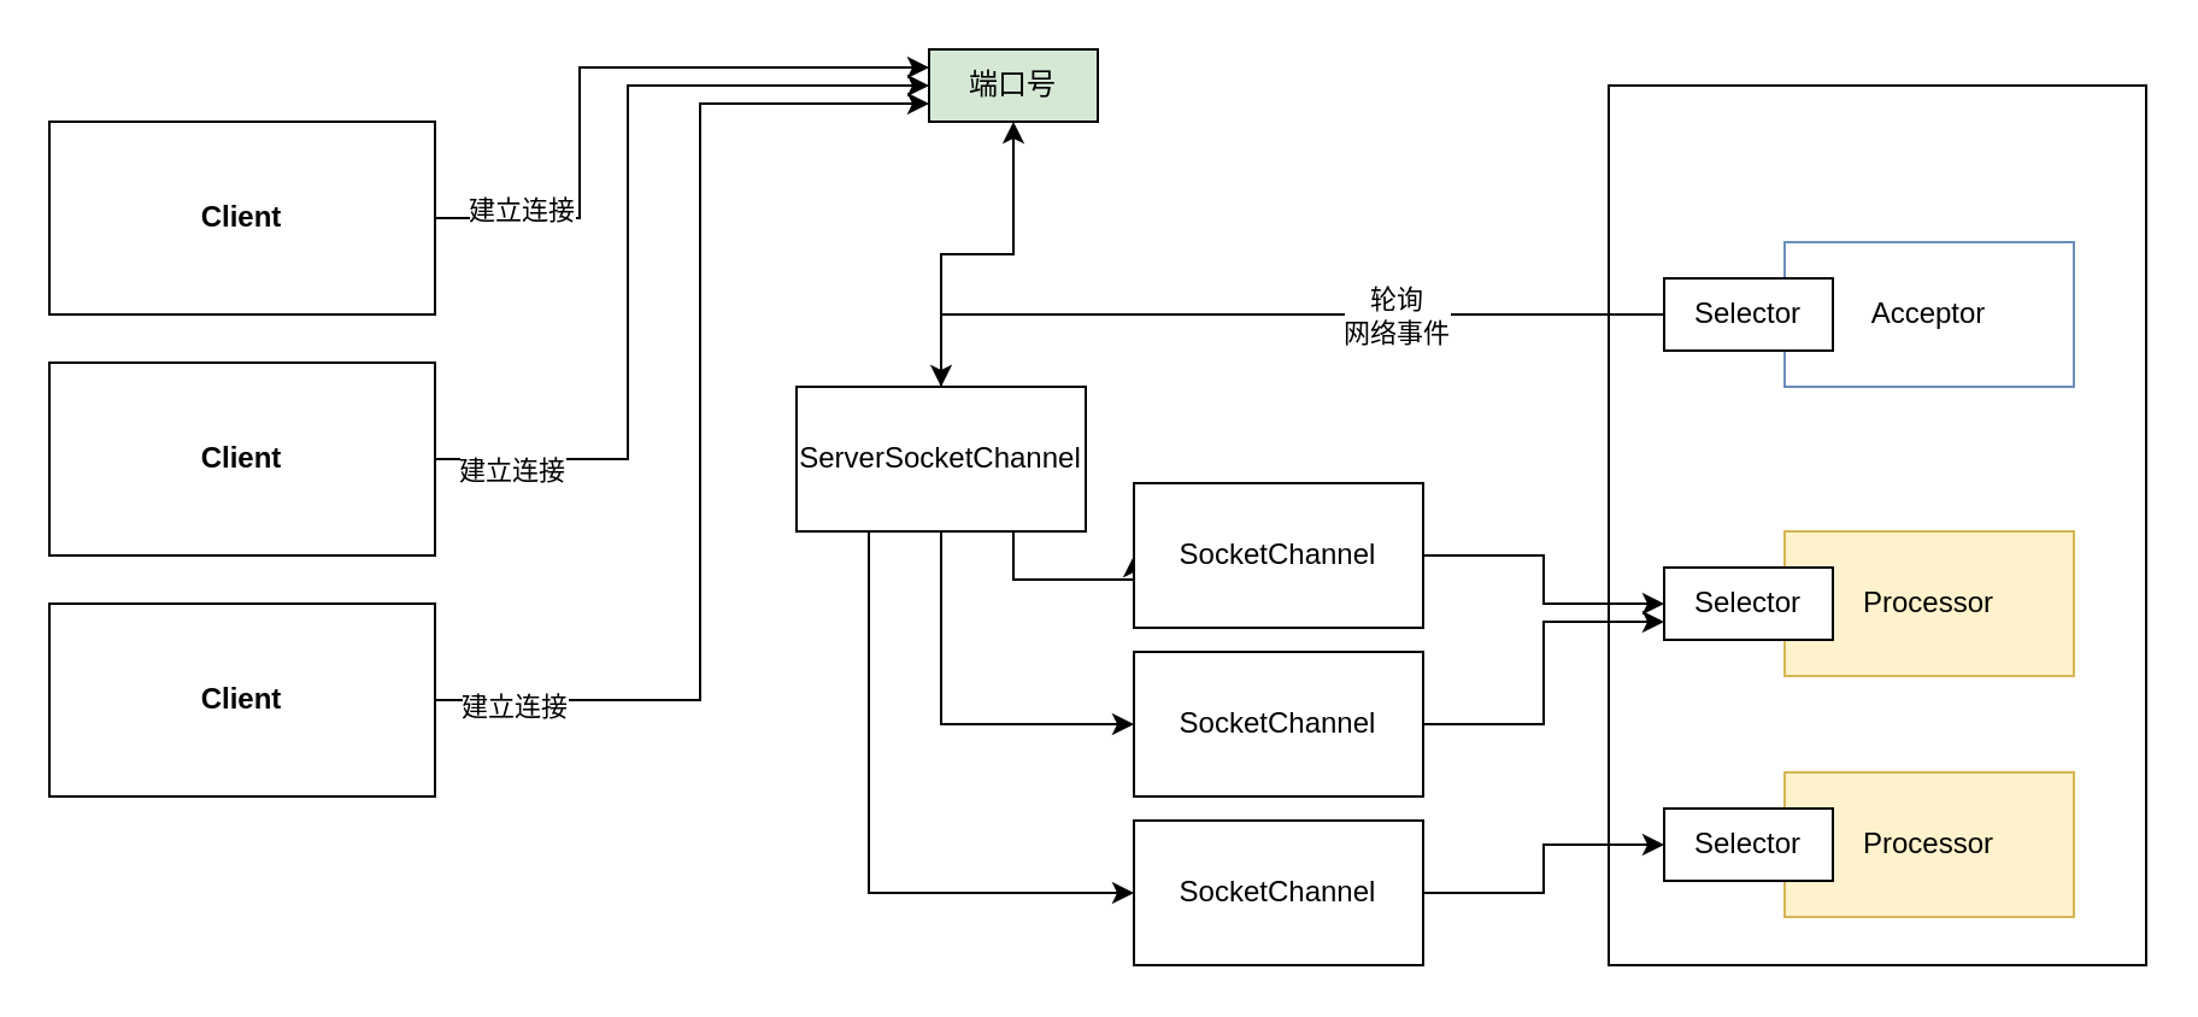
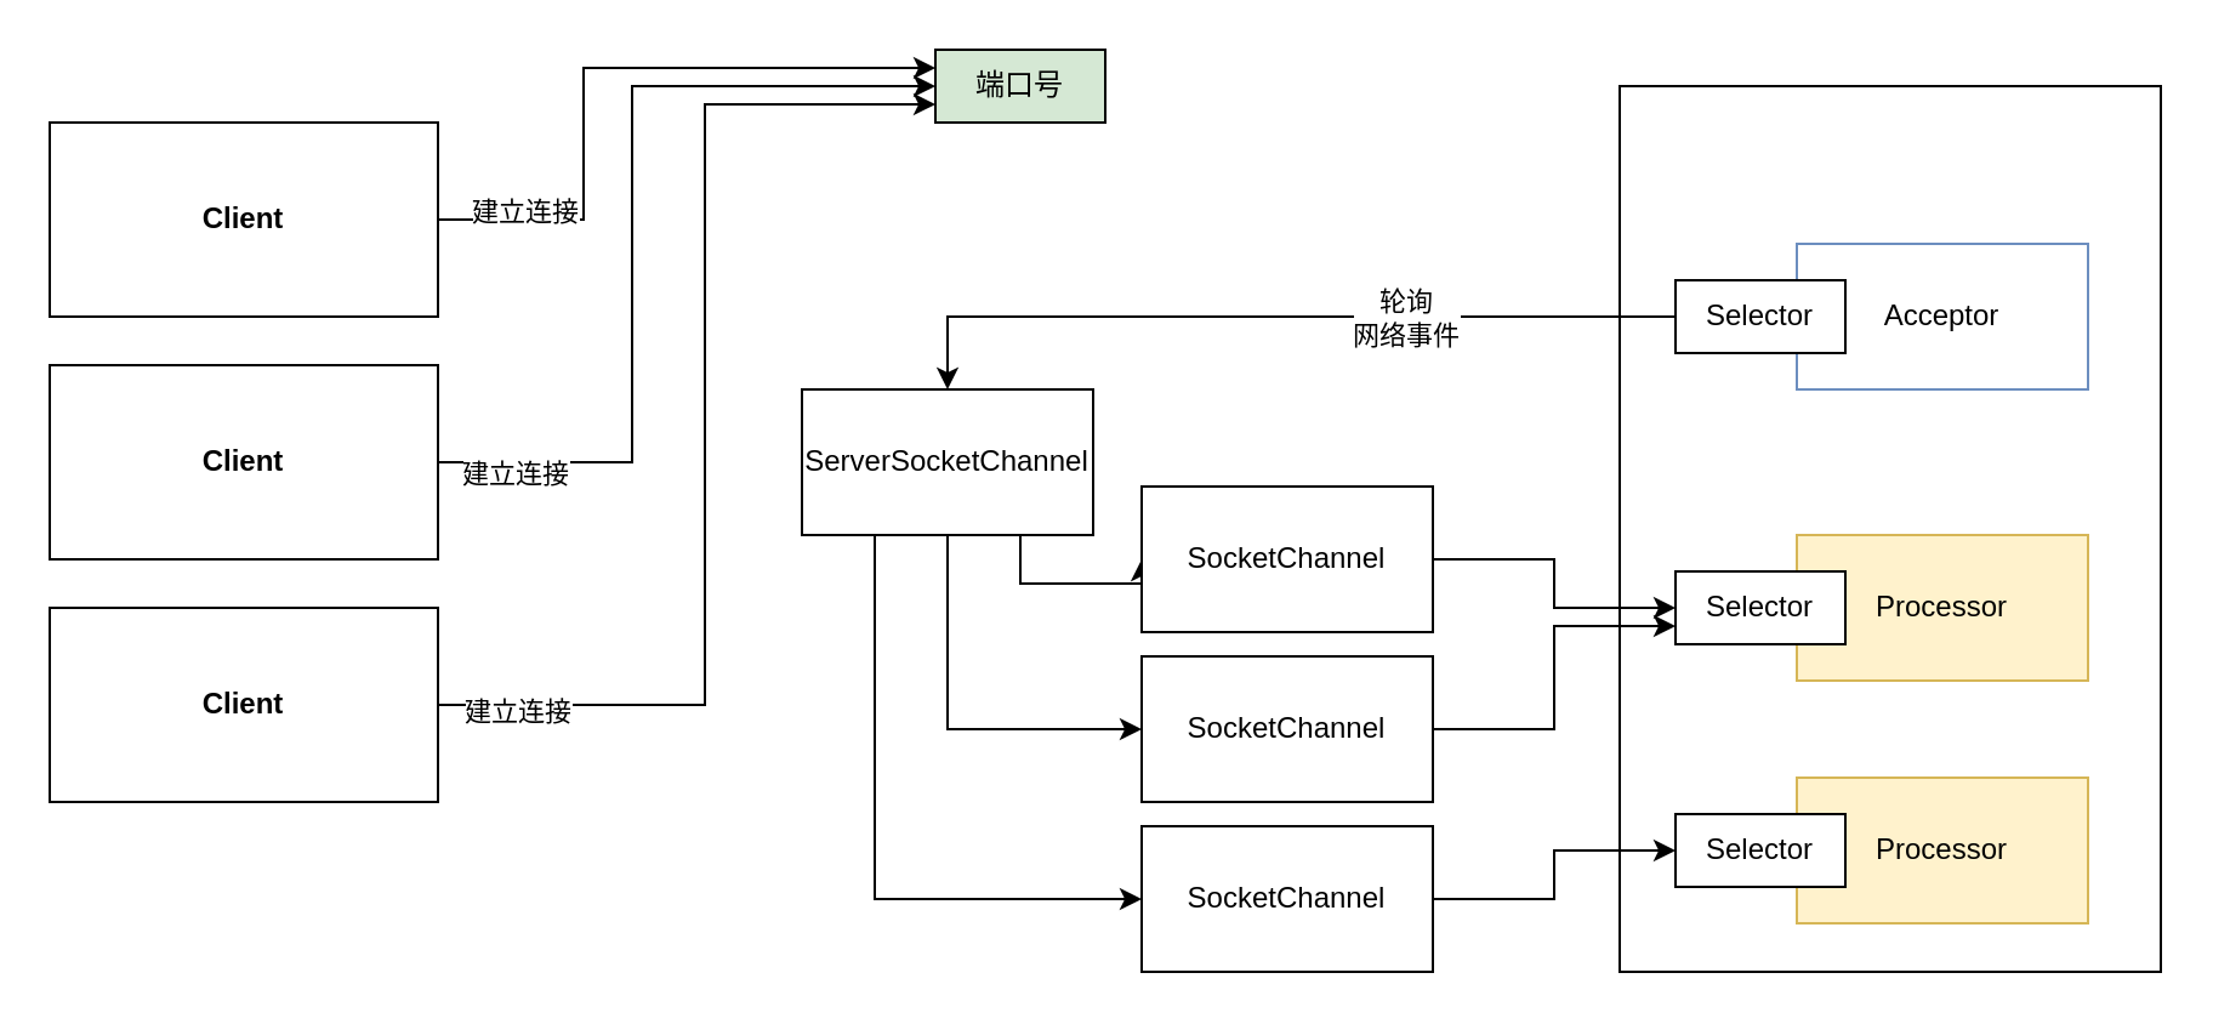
  <mxCell id="0" />
  <mxCell id="1" parent="0" />
  <mxCell id="2" value="" style="rounded=0;whiteSpace=wrap;html=1;" vertex="1" parent="1"><mxGeometry x="667" y="35" width="223" height="365" as="geometry" /></mxCell>
  <mxCell id="3" style="edgeStyle=orthogonalEdgeStyle;rounded=0;orthogonalLoop=1;jettySize=auto;html=1;exitX=1;exitY=0.5;exitDx=0;exitDy=0;entryX=0;entryY=0.25;entryDx=0;entryDy=0;" edge="1" parent="1" source="5" target="21"><mxGeometry relative="1" as="geometry"><Array as="points"><mxPoint x="240" y="90" /><mxPoint x="240" y="28" /></Array></mxGeometry></mxCell>
  <mxCell id="4" value="建立连接" style="edgeLabel;html=1;align=center;verticalAlign=middle;resizable=0;points=[];" vertex="1" connectable="0" parent="3"><mxGeometry x="-0.738" y="4" relative="1" as="geometry"><mxPoint as="offset" /></mxGeometry></mxCell>
  <mxCell id="5" value="Client" style="rounded=0;whiteSpace=wrap;html=1;fontStyle=1" vertex="1" parent="1"><mxGeometry x="20" y="50" width="160" height="80" as="geometry" /></mxCell>
  <mxCell id="6" style="edgeStyle=orthogonalEdgeStyle;rounded=0;orthogonalLoop=1;jettySize=auto;html=1;exitX=1;exitY=0.5;exitDx=0;exitDy=0;entryX=0;entryY=0.5;entryDx=0;entryDy=0;" edge="1" parent="1" source="8" target="21"><mxGeometry relative="1" as="geometry"><Array as="points"><mxPoint x="260" y="190" /><mxPoint x="260" y="35" /></Array></mxGeometry></mxCell>
  <mxCell id="7" value="建立连接" style="edgeLabel;html=1;align=center;verticalAlign=middle;resizable=0;points=[];" vertex="1" connectable="0" parent="6"><mxGeometry x="-0.828" y="-4" relative="1" as="geometry"><mxPoint as="offset" /></mxGeometry></mxCell>
  <mxCell id="8" value="Client" style="rounded=0;whiteSpace=wrap;html=1;fontStyle=1" vertex="1" parent="1"><mxGeometry x="20" y="150" width="160" height="80" as="geometry" /></mxCell>
  <mxCell id="9" style="edgeStyle=orthogonalEdgeStyle;rounded=0;orthogonalLoop=1;jettySize=auto;html=1;exitX=1;exitY=0.5;exitDx=0;exitDy=0;entryX=0;entryY=0.75;entryDx=0;entryDy=0;" edge="1" parent="1" source="11" target="21"><mxGeometry relative="1" as="geometry"><Array as="points"><mxPoint x="290" y="290" /><mxPoint x="290" y="43" /></Array></mxGeometry></mxCell>
  <mxCell id="10" value="建立连接" style="edgeLabel;html=1;align=center;verticalAlign=middle;resizable=0;points=[];" vertex="1" connectable="0" parent="9"><mxGeometry x="-0.859" y="-2" relative="1" as="geometry"><mxPoint as="offset" /></mxGeometry></mxCell>
  <mxCell id="11" value="Client" style="rounded=0;whiteSpace=wrap;html=1;fontStyle=1" vertex="1" parent="1"><mxGeometry x="20" y="250" width="160" height="80" as="geometry" /></mxCell>
  <mxCell id="12" value="Acceptor" style="rounded=0;whiteSpace=wrap;html=1;fillColor=#ffffff;strokeColor=#6c8ebf;" vertex="1" parent="1"><mxGeometry x="740" y="100" width="120" height="60" as="geometry" /></mxCell>
  <mxCell id="13" style="edgeStyle=orthogonalEdgeStyle;rounded=0;orthogonalLoop=1;jettySize=auto;html=1;exitX=0;exitY=0.5;exitDx=0;exitDy=0;" edge="1" parent="1" source="15" target="20"><mxGeometry relative="1" as="geometry" /></mxCell>
  <mxCell id="14" value="轮询&lt;br&gt;网络事件" style="edgeLabel;html=1;align=center;verticalAlign=middle;resizable=0;points=[];" vertex="1" connectable="0" parent="13"><mxGeometry x="-0.32" relative="1" as="geometry"><mxPoint as="offset" /></mxGeometry></mxCell>
  <mxCell id="15" value="Selector" style="rounded=0;whiteSpace=wrap;html=1;" vertex="1" parent="1"><mxGeometry x="690" y="115" width="70" height="30" as="geometry" /></mxCell>
- <mxCell id="16" style="edgeStyle=orthogonalEdgeStyle;rounded=0;orthogonalLoop=1;jettySize=auto;html=1;exitX=0.5;exitY=0;exitDx=0;exitDy=0;" edge="1" parent="1" source="20" target="21"><mxGeometry relative="1" as="geometry" /></mxCell>
  <mxCell id="17" style="edgeStyle=orthogonalEdgeStyle;rounded=0;orthogonalLoop=1;jettySize=auto;html=1;exitX=0.75;exitY=1;exitDx=0;exitDy=0;entryX=0;entryY=0.5;entryDx=0;entryDy=0;" edge="1" parent="1" source="20" target="23"><mxGeometry relative="1" as="geometry" /></mxCell>
  <mxCell id="18" style="edgeStyle=orthogonalEdgeStyle;rounded=0;orthogonalLoop=1;jettySize=auto;html=1;exitX=0.5;exitY=1;exitDx=0;exitDy=0;entryX=0;entryY=0.5;entryDx=0;entryDy=0;" edge="1" parent="1" source="20" target="25"><mxGeometry relative="1" as="geometry" /></mxCell>
  <mxCell id="19" style="edgeStyle=orthogonalEdgeStyle;rounded=0;orthogonalLoop=1;jettySize=auto;html=1;exitX=0.25;exitY=1;exitDx=0;exitDy=0;entryX=0;entryY=0.5;entryDx=0;entryDy=0;" edge="1" parent="1" source="20" target="27"><mxGeometry relative="1" as="geometry" /></mxCell>
  <mxCell id="20" value="ServerSocketChannel" style="rounded=0;whiteSpace=wrap;html=1;" vertex="1" parent="1"><mxGeometry x="330" y="160" width="120" height="60" as="geometry" /></mxCell>
  <mxCell id="21" value="端口号" style="rounded=0;whiteSpace=wrap;html=1;fillColor=#d5e8d4;" vertex="1" parent="1"><mxGeometry x="385" y="20" width="70" height="30" as="geometry" /></mxCell>
  <mxCell id="22" style="edgeStyle=orthogonalEdgeStyle;rounded=0;orthogonalLoop=1;jettySize=auto;html=1;exitX=1;exitY=0.5;exitDx=0;exitDy=0;entryX=0;entryY=0.5;entryDx=0;entryDy=0;" edge="1" parent="1" source="23" target="29"><mxGeometry relative="1" as="geometry" /></mxCell>
  <mxCell id="23" value="SocketChannel" style="rounded=0;whiteSpace=wrap;html=1;" vertex="1" parent="1"><mxGeometry x="470" y="200" width="120" height="60" as="geometry" /></mxCell>
  <mxCell id="24" style="edgeStyle=orthogonalEdgeStyle;rounded=0;orthogonalLoop=1;jettySize=auto;html=1;exitX=1;exitY=0.5;exitDx=0;exitDy=0;entryX=0;entryY=0.75;entryDx=0;entryDy=0;" edge="1" parent="1" source="25" target="29"><mxGeometry relative="1" as="geometry" /></mxCell>
  <mxCell id="25" value="SocketChannel" style="rounded=0;whiteSpace=wrap;html=1;" vertex="1" parent="1"><mxGeometry x="470" y="270" width="120" height="60" as="geometry" /></mxCell>
  <mxCell id="26" style="edgeStyle=orthogonalEdgeStyle;rounded=0;orthogonalLoop=1;jettySize=auto;html=1;exitX=1;exitY=0.5;exitDx=0;exitDy=0;" edge="1" parent="1" source="27" target="31"><mxGeometry relative="1" as="geometry" /></mxCell>
  <mxCell id="27" value="SocketChannel" style="rounded=0;whiteSpace=wrap;html=1;" vertex="1" parent="1"><mxGeometry x="470" y="340" width="120" height="60" as="geometry" /></mxCell>
  <mxCell id="28" value="Processor" style="rounded=0;whiteSpace=wrap;html=1;fillColor=#fff2cc;strokeColor=#d6b656;" vertex="1" parent="1"><mxGeometry x="740" y="220" width="120" height="60" as="geometry" /></mxCell>
  <mxCell id="29" value="Selector" style="rounded=0;whiteSpace=wrap;html=1;" vertex="1" parent="1"><mxGeometry x="690" y="235" width="70" height="30" as="geometry" /></mxCell>
  <mxCell id="30" value="Processor" style="rounded=0;whiteSpace=wrap;html=1;fillColor=#fff2cc;strokeColor=#d6b656;" vertex="1" parent="1"><mxGeometry x="740" y="320" width="120" height="60" as="geometry" /></mxCell>
  <mxCell id="31" value="Selector" style="rounded=0;whiteSpace=wrap;html=1;" vertex="1" parent="1"><mxGeometry x="690" y="335" width="70" height="30" as="geometry" /></mxCell>
